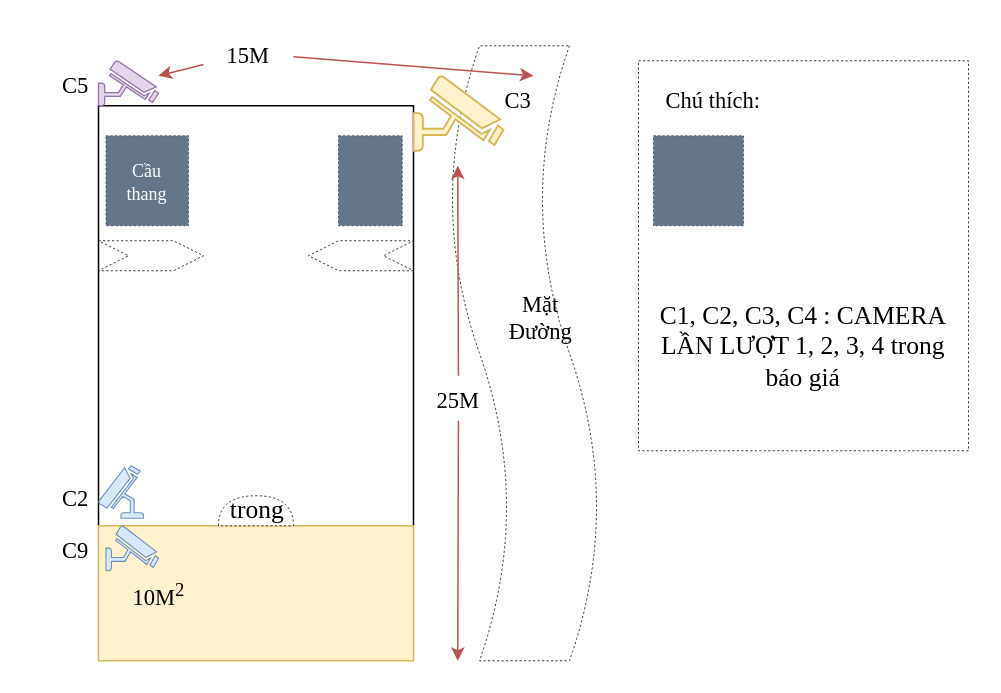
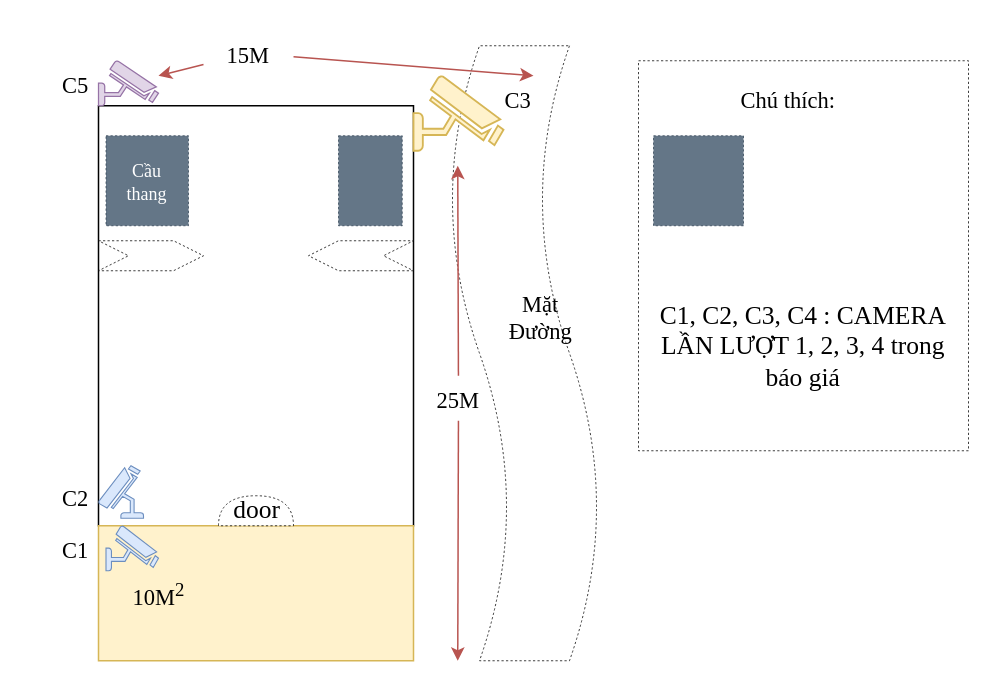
  <mxCell id="0" />
  <mxCell id="1" parent="0" />
  <mxCell id="2" value="" style="rounded=0;whiteSpace=wrap;html=1;dashed=1;fontFamily=Comic Sans MS;fontSize=17;strokeWidth=0.5;labelBackgroundColor=#E6E6E6;" vertex="1" parent="1"><mxGeometry x="425" y="40" width="220" height="260" as="geometry" /></mxCell>
  <mxCell id="3" value="C2" style="text;html=1;strokeColor=none;fillColor=none;align=center;verticalAlign=middle;whiteSpace=wrap;rounded=0;dashed=1;fontSize=15;fontFamily=Comic Sans MS;spacingTop=1;" vertex="1" parent="1"><mxGeometry x="20" y="315" width="60" height="30" as="geometry" /></mxCell>
  <mxCell id="4" value="" style="shape=tape;whiteSpace=wrap;html=1;direction=south;dashed=1;strokeWidth=0.5;" vertex="1" parent="1"><mxGeometry x="299" y="30" width="100" height="410" as="geometry" /></mxCell>
  <mxCell id="5" value="" style="rounded=0;whiteSpace=wrap;html=1;" vertex="1" parent="1"><mxGeometry x="65" y="70" width="210" height="280" as="geometry" /></mxCell>
  <mxCell id="6" value="" style="rounded=0;whiteSpace=wrap;html=1;fillColor=#fff2cc;strokeColor=#d6b656;" vertex="1" parent="1"><mxGeometry x="65" y="350" width="210" height="90" as="geometry" /></mxCell>
  <mxCell id="7" value="" style="verticalAlign=top;verticalLabelPosition=bottom;labelPosition=center;align=center;html=1;outlineConnect=0;fillColor=#fff2cc;strokeColor=#d6b656;gradientDirection=north;strokeWidth=2;shape=mxgraph.networks.security_camera;direction=east;" vertex="1" parent="1"><mxGeometry x="275" y="50" width="60" height="50" as="geometry" /></mxCell>
  <mxCell id="8" value="" style="verticalAlign=top;verticalLabelPosition=bottom;labelPosition=center;align=center;html=1;outlineConnect=0;fillColor=#e1d5e7;strokeColor=#9673a6;gradientDirection=north;strokeWidth=2;shape=mxgraph.networks.security_camera;" vertex="1" parent="1"><mxGeometry x="65" y="40" width="40" height="30" as="geometry" /></mxCell>
  <mxCell id="9" value="" style="verticalAlign=top;verticalLabelPosition=bottom;labelPosition=center;align=center;html=1;outlineConnect=0;fillColor=#dae8fc;strokeColor=#6c8ebf;gradientDirection=north;strokeWidth=2;shape=mxgraph.networks.security_camera;direction=east;" vertex="1" parent="1"><mxGeometry x="70" y="350" width="35" height="30" as="geometry" /></mxCell>
  <mxCell id="10" value="" style="endArrow=classic;startArrow=none;html=1;rounded=0;fillColor=#f8cecc;strokeColor=#b85450;" edge="1" parent="1" source="15"><mxGeometry width="50" height="50" relative="1" as="geometry"><mxPoint x="304.5" y="440" as="sourcePoint" /><mxPoint x="304.5" y="110" as="targetPoint" /></mxGeometry></mxCell>
  <mxCell id="11" value="" style="endArrow=classic;startArrow=none;html=1;rounded=0;fillColor=#f8cecc;strokeColor=#b85450;" edge="1" parent="1" source="13"><mxGeometry width="50" height="50" relative="1" as="geometry"><mxPoint x="355" y="50" as="sourcePoint" /><mxPoint x="105" y="50" as="targetPoint" /></mxGeometry></mxCell>
  <mxCell id="12" value="Mặt Đường" style="text;html=1;strokeColor=none;fillColor=none;align=center;verticalAlign=middle;whiteSpace=wrap;rounded=0;dashed=1;fontSize=15;fontFamily=Comic Sans MS;spacingTop=1;" vertex="1" parent="1"><mxGeometry x="330" y="195" width="60" height="30" as="geometry" /></mxCell>
  <mxCell id="13" value="15M" style="text;html=1;strokeColor=none;fillColor=none;align=center;verticalAlign=middle;whiteSpace=wrap;rounded=0;dashed=1;fontSize=15;fontFamily=Comic Sans MS;spacingTop=1;" vertex="1" parent="1"><mxGeometry x="135" y="20" width="60" height="30" as="geometry" /></mxCell>
  <mxCell id="14" value="" style="endArrow=none;startArrow=classic;html=1;rounded=0;fillColor=#f8cecc;strokeColor=#b85450;" edge="1" parent="1" target="13"><mxGeometry width="50" height="50" relative="1" as="geometry"><mxPoint x="355" y="50" as="sourcePoint" /><mxPoint x="105" y="50" as="targetPoint" /></mxGeometry></mxCell>
  <mxCell id="15" value="25M" style="text;html=1;strokeColor=none;fillColor=none;align=center;verticalAlign=middle;whiteSpace=wrap;rounded=0;dashed=1;fontSize=15;fontFamily=Comic Sans MS;spacingTop=1;" vertex="1" parent="1"><mxGeometry x="275" y="250" width="60" height="30" as="geometry" /></mxCell>
  <mxCell id="16" value="" style="endArrow=none;startArrow=classic;html=1;rounded=0;fillColor=#f8cecc;strokeColor=#b85450;" edge="1" parent="1" target="15"><mxGeometry width="50" height="50" relative="1" as="geometry"><mxPoint x="304.5" y="440" as="sourcePoint" /><mxPoint x="304.5" y="110" as="targetPoint" /></mxGeometry></mxCell>
  <mxCell id="17" value="10M&lt;sup&gt;2&lt;/sup&gt;" style="text;html=1;strokeColor=none;fillColor=none;align=center;verticalAlign=middle;whiteSpace=wrap;rounded=0;dashed=1;fontSize=15;fontFamily=Comic Sans MS;spacingTop=1;" vertex="1" parent="1"><mxGeometry x="82.5" y="380" width="45" height="30" as="geometry" /></mxCell>
- <mxCell id="18" value="C9" style="text;html=1;strokeColor=none;fillColor=none;align=center;verticalAlign=middle;whiteSpace=wrap;rounded=0;dashed=1;fontSize=15;fontFamily=Comic Sans MS;spacingTop=1;" vertex="1" parent="1"><mxGeometry x="35" y="350" width="30" height="30" as="geometry" /></mxCell>
+ <mxCell id="18" value="C1" style="text;html=1;strokeColor=none;fillColor=none;align=center;verticalAlign=middle;whiteSpace=wrap;rounded=0;dashed=1;fontSize=15;fontFamily=Comic Sans MS;spacingTop=1;" vertex="1" parent="1"><mxGeometry x="35" y="350" width="30" height="30" as="geometry" /></mxCell>
  <mxCell id="19" value="C3" style="text;html=1;strokeColor=none;fillColor=none;align=center;verticalAlign=middle;whiteSpace=wrap;rounded=0;dashed=1;fontSize=15;fontFamily=Comic Sans MS;spacingTop=1;" vertex="1" parent="1"><mxGeometry x="315" y="50" width="60" height="30" as="geometry" /></mxCell>
  <mxCell id="20" value="" style="verticalAlign=top;verticalLabelPosition=bottom;labelPosition=center;align=center;html=1;outlineConnect=0;fillColor=#dae8fc;strokeColor=#6c8ebf;gradientDirection=north;strokeWidth=2;shape=mxgraph.networks.security_camera;direction=north;" vertex="1" parent="1"><mxGeometry x="65" y="310" width="30" height="35" as="geometry" /></mxCell>
  <mxCell id="21" value="C5" style="text;html=1;strokeColor=none;fillColor=none;align=center;verticalAlign=middle;whiteSpace=wrap;rounded=0;dashed=1;fontSize=15;fontFamily=Comic Sans MS;spacingTop=1;" vertex="1" parent="1"><mxGeometry x="20" y="40" width="60" height="30" as="geometry" /></mxCell>
  <mxCell id="22" value="" style="shape=step;perimeter=stepPerimeter;whiteSpace=wrap;html=1;fixedSize=1;dashed=1;fontFamily=Comic Sans MS;fontSize=19;strokeWidth=0.5;" vertex="1" parent="1"><mxGeometry x="65" y="160" width="70" height="20" as="geometry" /></mxCell>
  <mxCell id="23" value="" style="shape=step;perimeter=stepPerimeter;whiteSpace=wrap;html=1;fixedSize=1;dashed=1;fontFamily=Comic Sans MS;fontSize=19;strokeWidth=0.5;direction=west;" vertex="1" parent="1"><mxGeometry x="205" y="160" width="70" height="20" as="geometry" /></mxCell>
  <mxCell id="24" value="" style="rounded=0;whiteSpace=wrap;html=1;dashed=1;fontFamily=Comic Sans MS;fontSize=19;strokeWidth=0.5;fillColor=#647687;fontColor=#ffffff;strokeColor=#314354;" vertex="1" parent="1"><mxGeometry x="70" y="90" width="55" height="60" as="geometry" /></mxCell>
  <mxCell id="25" value="" style="rounded=0;whiteSpace=wrap;html=1;dashed=1;fontFamily=Comic Sans MS;fontSize=19;strokeWidth=0.5;fillColor=#647687;strokeColor=#314354;fontColor=#ffffff;" vertex="1" parent="1"><mxGeometry x="225" y="90" width="42.5" height="60" as="geometry" /></mxCell>
  <mxCell id="26" value="Cầu thang" style="text;html=1;strokeColor=none;fillColor=none;align=center;verticalAlign=middle;whiteSpace=wrap;rounded=0;dashed=1;fontSize=12;fontFamily=Comic Sans MS;spacingTop=1;fontColor=#FFFFFF;" vertex="1" parent="1"><mxGeometry x="75" y="80" width="45" height="80" as="geometry" /></mxCell>
  <mxCell id="27" value="" style="rounded=0;whiteSpace=wrap;html=1;dashed=1;fontFamily=Comic Sans MS;fontSize=19;strokeWidth=0.5;fillColor=#647687;strokeColor=#314354;fontColor=#ffffff;" vertex="1" parent="1"><mxGeometry x="435" y="90" width="60" height="60" as="geometry" /></mxCell>
- <mxCell id="28" value="Chú thích:" style="text;html=1;strokeColor=none;fillColor=none;align=center;verticalAlign=middle;whiteSpace=wrap;rounded=0;dashed=1;fontSize=15;fontFamily=Comic Sans MS;spacingTop=1;" vertex="1" parent="1"><mxGeometry x="435" y="50" width="80" height="30" as="geometry" /></mxCell>
+ <mxCell id="28" value="Chú thích:" style="text;html=1;strokeColor=none;fillColor=none;align=center;verticalAlign=middle;whiteSpace=wrap;rounded=0;dashed=1;fontSize=15;fontFamily=Comic Sans MS;spacingTop=1;" vertex="1" parent="1"><mxGeometry x="485" y="50" width="80" height="30" as="geometry" /></mxCell>
  <mxCell id="29" value="C1, C2, C3, C4 : CAMERA LẦN LƯỢT 1, 2, 3, 4 trong báo giá" style="text;html=1;strokeColor=none;fillColor=none;align=center;verticalAlign=middle;whiteSpace=wrap;rounded=0;dashed=1;fontSize=17;fontFamily=Comic Sans MS;spacingTop=1;" vertex="1" parent="1"><mxGeometry x="435" y="170" width="200" height="120" as="geometry" /></mxCell>
  <mxCell id="30" value="" style="shape=or;whiteSpace=wrap;html=1;dashed=1;labelBackgroundColor=#E6E6E6;fontFamily=Comic Sans MS;fontSize=17;strokeWidth=0.5;direction=north;" vertex="1" parent="1"><mxGeometry x="145" y="330" width="50" height="20" as="geometry" /></mxCell>
- <mxCell id="31" value="trong" style="text;html=1;strokeColor=none;fillColor=none;align=center;verticalAlign=middle;whiteSpace=wrap;rounded=0;dashed=1;labelBackgroundColor=none;fontFamily=Comic Sans MS;fontSize=17;" vertex="1" parent="1"><mxGeometry x="141" y="325" width="60" height="30" as="geometry" /></mxCell>
+ <mxCell id="31" value="door" style="text;html=1;strokeColor=none;fillColor=none;align=center;verticalAlign=middle;whiteSpace=wrap;rounded=0;dashed=1;labelBackgroundColor=none;fontFamily=Comic Sans MS;fontSize=17;" vertex="1" parent="1"><mxGeometry x="141" y="325" width="60" height="30" as="geometry" /></mxCell>
